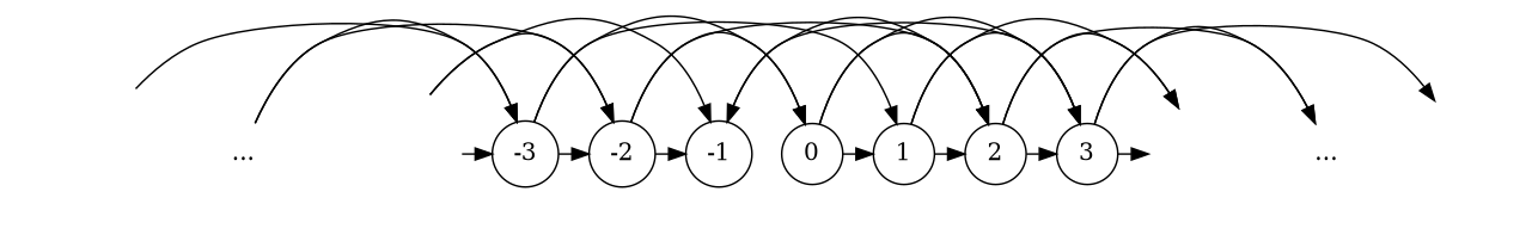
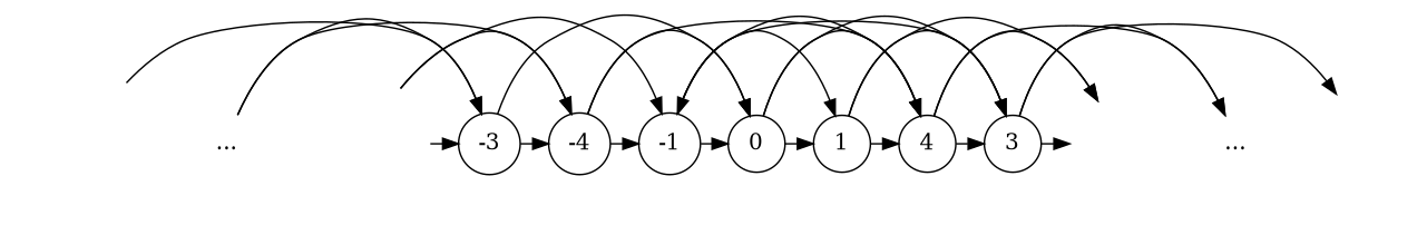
  digraph {
    rankdir=TB
    node [fillcolor="#ffffffff" shape=circle style=filled]
    source2 [style=invis]
    n2 [label="..." shape=none]
    source [style=invis]
    n4 [label=-3]
-   n5 [label=-2]
+   n5 [label=-4]
    n6 [label=-1]
    n7 [label=0]
    n8 [label=1]
-   n9 [label=2]
+   n9 [label=4]
    n10 [label=3]
    sink [style=invis]
    n12 [label="..." shape=none]
    sink2 [style=invis]
    subgraph sub_1 {
      rank=same
      source2
      n2
      source
      n4
      n5
      n6
      n7
      n8
      n9
      n10
      sink
      n12
      sink2
    }
    source2 -> n2 [style=invis]
    source2 -> n4
    n2 -> source [style=invis]
    n2 -> n4
    n2 -> n5
    source -> n4
    source -> n5
    source -> n6
    n4 -> n5
    n4 -> n7
    n5 -> n6
    n5 -> n7
    n5 -> n9
-   n4 -> n8
+   n6 -> n7
+   n6 -> n8
    n6 -> n9
    n7 -> n8
    n7 -> n9
    n7 -> n10
    n8 -> n9
    n8 -> n10
    n8 -> sink
    n9 -> n10
    n9 -> sink
    n9 -> n12
    n10 -> n6
    n10 -> sink
    n10 -> n12
    n10 -> sink2
    sink -> n12 [style=invis]
    n12 -> sink2 [style=invis]
  }
